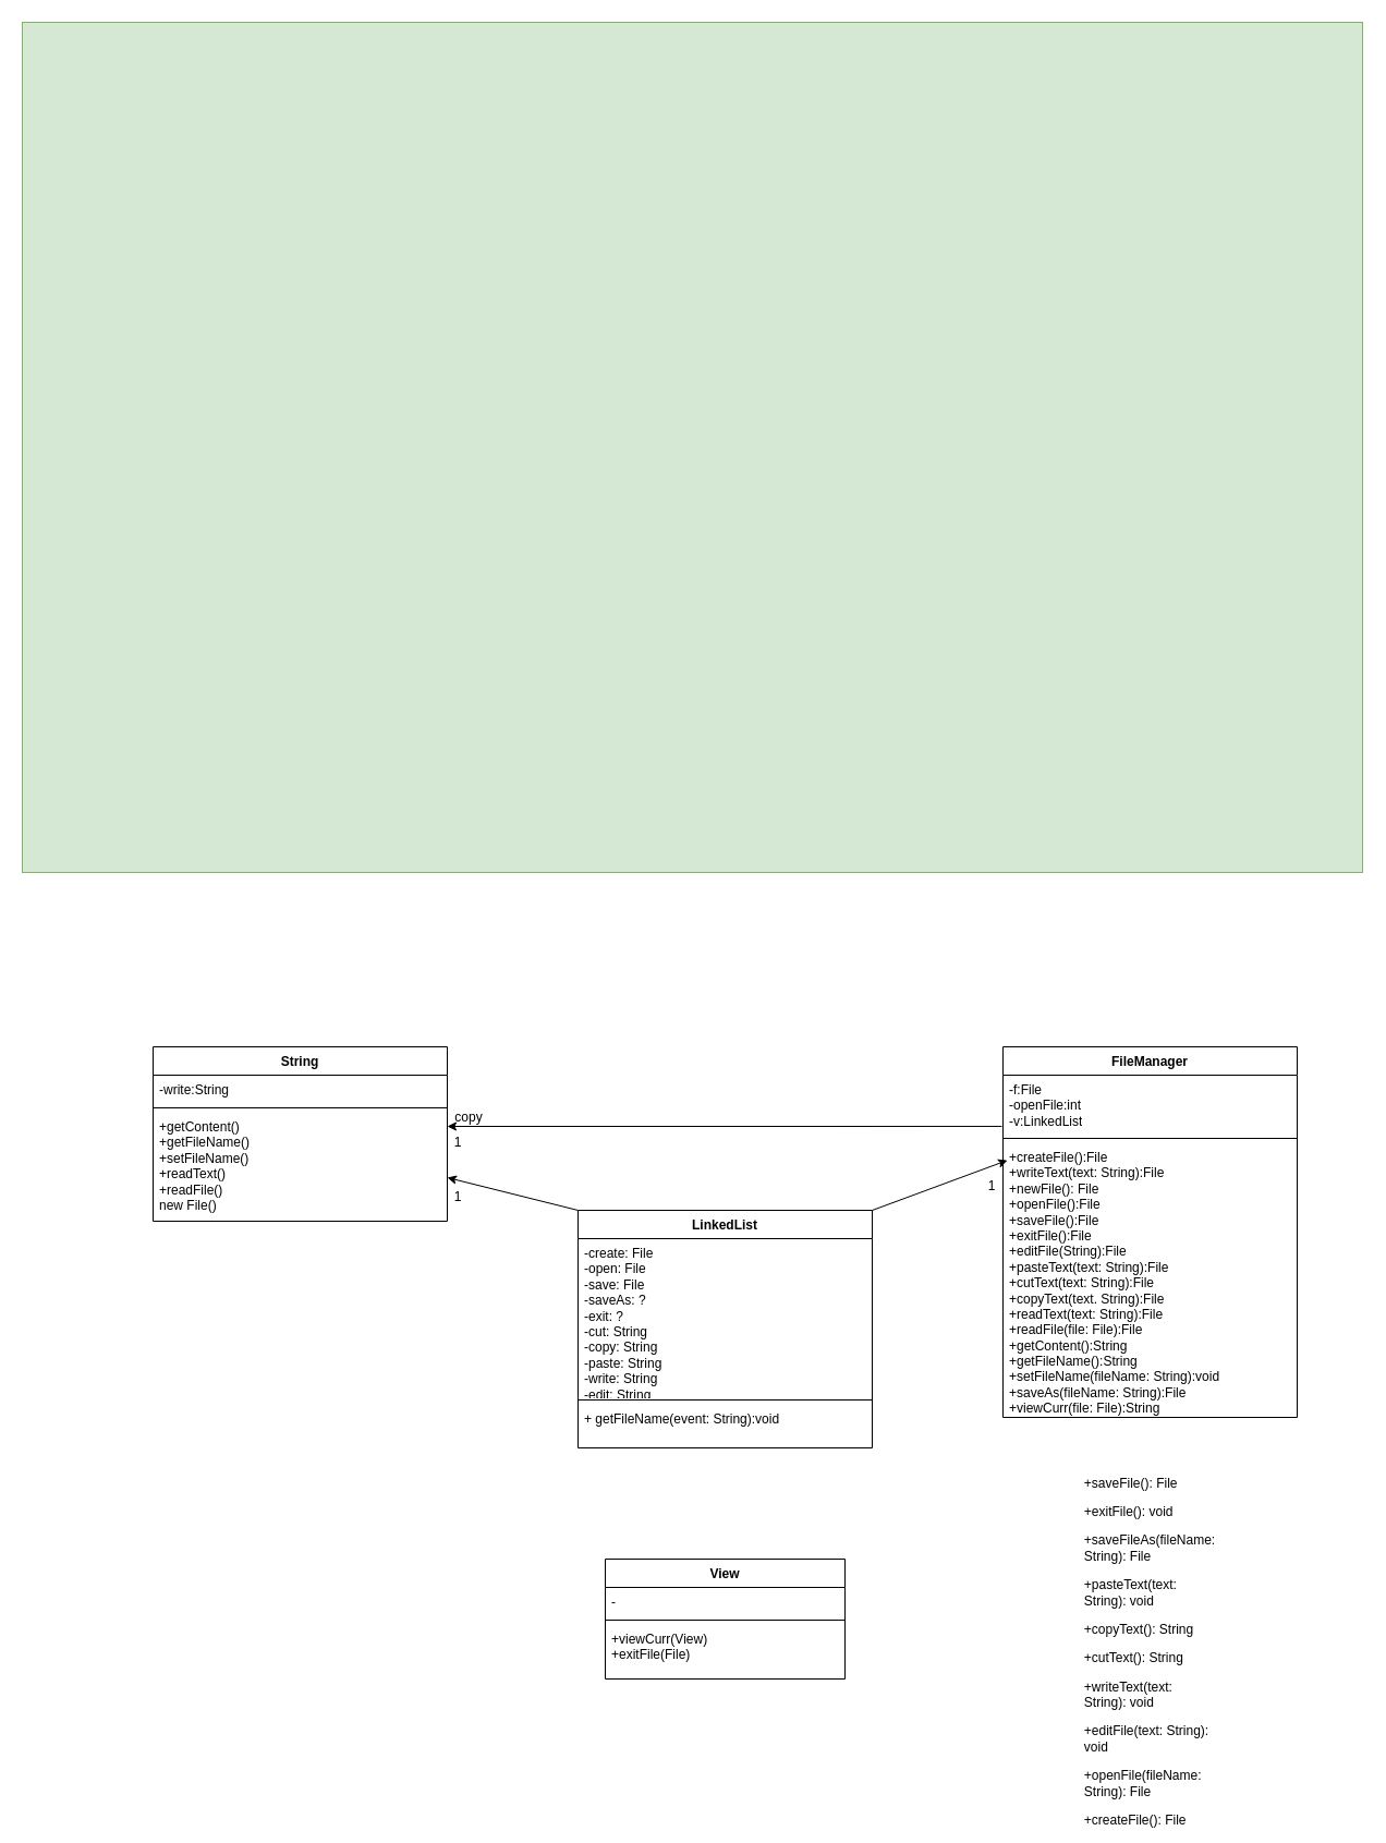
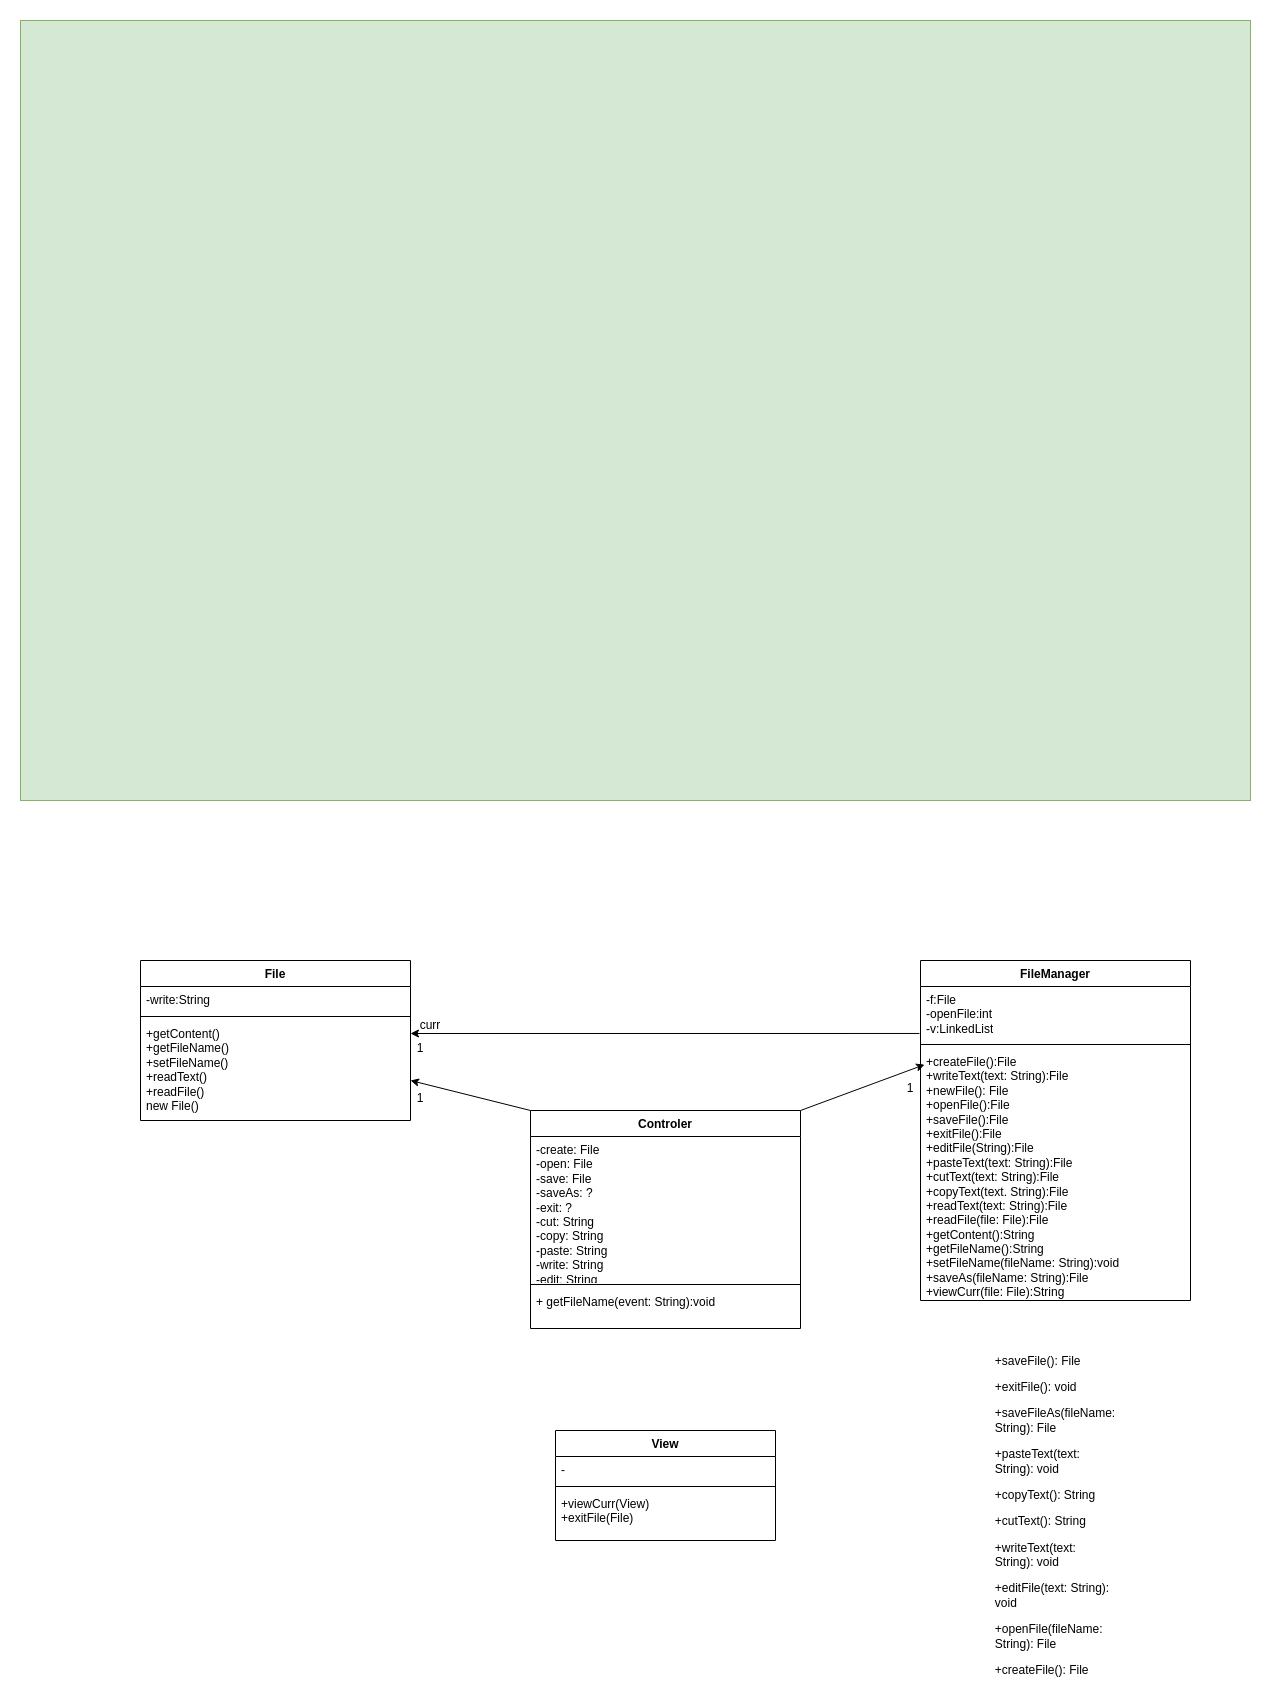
  <mxCell id="0" />
  <mxCell id="1" parent="0" />
  <mxCell id="2" value="" style="rounded=0;whiteSpace=wrap;html=1;fillColor=#d5e8d4;strokeColor=#82b366;" vertex="1" parent="1"><mxGeometry x="20" y="20" width="1230" height="780" as="geometry" /></mxCell>
- <mxCell id="3" value="LinkedList" style="swimlane;fontStyle=1;align=center;verticalAlign=top;childLayout=stackLayout;horizontal=1;startSize=26;horizontalStack=0;resizeParent=1;resizeParentMax=0;resizeLast=0;collapsible=1;marginBottom=0;whiteSpace=wrap;html=1;" vertex="1" parent="1"><mxGeometry x="530" y="1110" width="270" height="218" as="geometry" /></mxCell>
+ <mxCell id="3" value="Controler" style="swimlane;fontStyle=1;align=center;verticalAlign=top;childLayout=stackLayout;horizontal=1;startSize=26;horizontalStack=0;resizeParent=1;resizeParentMax=0;resizeLast=0;collapsible=1;marginBottom=0;whiteSpace=wrap;html=1;" vertex="1" parent="1"><mxGeometry x="530" y="1110" width="270" height="218" as="geometry" /></mxCell>
  <mxCell id="4" value="-create: File&lt;div&gt;-open: File&lt;/div&gt;&lt;div&gt;-save: File&lt;/div&gt;&lt;div&gt;-saveAs: ?&lt;/div&gt;&lt;div&gt;-exit: ?&lt;/div&gt;&lt;div&gt;-cut: String&lt;/div&gt;&lt;div&gt;-copy: String&lt;/div&gt;&lt;div&gt;-paste: String&lt;/div&gt;&lt;div&gt;-write: String&lt;/div&gt;&lt;div&gt;-edit: String&lt;/div&gt;" style="text;strokeColor=none;fillColor=none;align=left;verticalAlign=top;spacingLeft=4;spacingRight=4;overflow=hidden;rotatable=0;points=[[0,0.5],[1,0.5]];portConstraint=eastwest;whiteSpace=wrap;html=1;" vertex="1" parent="3"><mxGeometry y="26" width="270" height="144" as="geometry" /></mxCell>
  <mxCell id="5" value="" style="line;strokeWidth=1;fillColor=none;align=left;verticalAlign=middle;spacingTop=-1;spacingLeft=3;spacingRight=3;rotatable=0;labelPosition=right;points=[];portConstraint=eastwest;strokeColor=inherit;" vertex="1" parent="3"><mxGeometry y="170" width="270" height="8" as="geometry" /></mxCell>
  <mxCell id="6" value="+ getFileName(event: String):void" style="text;strokeColor=none;fillColor=none;align=left;verticalAlign=top;spacingLeft=4;spacingRight=4;overflow=hidden;rotatable=0;points=[[0,0.5],[1,0.5]];portConstraint=eastwest;whiteSpace=wrap;html=1;" vertex="1" parent="3"><mxGeometry y="178" width="270" height="40" as="geometry" /></mxCell>
  <mxCell id="7" value="View" style="swimlane;fontStyle=1;align=center;verticalAlign=top;childLayout=stackLayout;horizontal=1;startSize=26;horizontalStack=0;resizeParent=1;resizeParentMax=0;resizeLast=0;collapsible=1;marginBottom=0;whiteSpace=wrap;html=1;" vertex="1" parent="1"><mxGeometry x="555" y="1430" width="220" height="110" as="geometry" /></mxCell>
  <mxCell id="8" value="-" style="text;strokeColor=none;fillColor=none;align=left;verticalAlign=top;spacingLeft=4;spacingRight=4;overflow=hidden;rotatable=0;points=[[0,0.5],[1,0.5]];portConstraint=eastwest;whiteSpace=wrap;html=1;" vertex="1" parent="7"><mxGeometry y="26" width="220" height="26" as="geometry" /></mxCell>
  <mxCell id="9" value="" style="line;strokeWidth=1;fillColor=none;align=left;verticalAlign=middle;spacingTop=-1;spacingLeft=3;spacingRight=3;rotatable=0;labelPosition=right;points=[];portConstraint=eastwest;strokeColor=inherit;" vertex="1" parent="7"><mxGeometry y="52" width="220" height="8" as="geometry" /></mxCell>
  <mxCell id="10" value="+viewCurr(View)&lt;div&gt;+exitFile(File)&lt;/div&gt;" style="text;strokeColor=none;fillColor=none;align=left;verticalAlign=top;spacingLeft=4;spacingRight=4;overflow=hidden;rotatable=0;points=[[0,0.5],[1,0.5]];portConstraint=eastwest;whiteSpace=wrap;html=1;" vertex="1" parent="7"><mxGeometry y="60" width="220" height="50" as="geometry" /></mxCell>
- <mxCell id="11" value="String" style="swimlane;fontStyle=1;align=center;verticalAlign=top;childLayout=stackLayout;horizontal=1;startSize=26;horizontalStack=0;resizeParent=1;resizeParentMax=0;resizeLast=0;collapsible=1;marginBottom=0;whiteSpace=wrap;html=1;" vertex="1" parent="1"><mxGeometry x="140" y="960" width="270" height="160" as="geometry" /></mxCell>
+ <mxCell id="11" value="File" style="swimlane;fontStyle=1;align=center;verticalAlign=top;childLayout=stackLayout;horizontal=1;startSize=26;horizontalStack=0;resizeParent=1;resizeParentMax=0;resizeLast=0;collapsible=1;marginBottom=0;whiteSpace=wrap;html=1;" vertex="1" parent="1"><mxGeometry x="140" y="960" width="270" height="160" as="geometry" /></mxCell>
  <mxCell id="12" value="-write:String" style="text;strokeColor=none;fillColor=none;align=left;verticalAlign=top;spacingLeft=4;spacingRight=4;overflow=hidden;rotatable=0;points=[[0,0.5],[1,0.5]];portConstraint=eastwest;whiteSpace=wrap;html=1;" vertex="1" parent="11"><mxGeometry y="26" width="270" height="26" as="geometry" /></mxCell>
  <mxCell id="13" value="" style="line;strokeWidth=1;fillColor=none;align=left;verticalAlign=middle;spacingTop=-1;spacingLeft=3;spacingRight=3;rotatable=0;labelPosition=right;points=[];portConstraint=eastwest;strokeColor=inherit;" vertex="1" parent="11"><mxGeometry y="52" width="270" height="8" as="geometry" /></mxCell>
  <mxCell id="14" value="+getContent()&lt;div&gt;+getFileName()&lt;/div&gt;&lt;div&gt;+setFileName()&lt;/div&gt;&lt;div&gt;+readText()&lt;/div&gt;&lt;div&gt;+readFile()&lt;/div&gt;&lt;div&gt;new File()&lt;/div&gt;" style="text;strokeColor=none;fillColor=none;align=left;verticalAlign=top;spacingLeft=4;spacingRight=4;overflow=hidden;rotatable=0;points=[[0,0.5],[1,0.5]];portConstraint=eastwest;whiteSpace=wrap;html=1;" vertex="1" parent="11"><mxGeometry y="60" width="270" height="100" as="geometry" /></mxCell>
  <mxCell id="15" value="FileManager" style="swimlane;fontStyle=1;align=center;verticalAlign=top;childLayout=stackLayout;horizontal=1;startSize=26;horizontalStack=0;resizeParent=1;resizeParentMax=0;resizeLast=0;collapsible=1;marginBottom=0;whiteSpace=wrap;html=1;" vertex="1" parent="1"><mxGeometry x="920" y="960" width="270" height="340" as="geometry" /></mxCell>
  <mxCell id="16" value="-f:File&lt;div&gt;-openFile:int&lt;/div&gt;&lt;div&gt;-v:LinkedList&lt;/div&gt;" style="text;strokeColor=none;fillColor=none;align=left;verticalAlign=top;spacingLeft=4;spacingRight=4;overflow=hidden;rotatable=0;points=[[0,0.5],[1,0.5]];portConstraint=eastwest;whiteSpace=wrap;html=1;" vertex="1" parent="15"><mxGeometry y="26" width="270" height="54" as="geometry" /></mxCell>
  <mxCell id="17" value="" style="line;strokeWidth=1;fillColor=none;align=left;verticalAlign=middle;spacingTop=-1;spacingLeft=3;spacingRight=3;rotatable=0;labelPosition=right;points=[];portConstraint=eastwest;strokeColor=inherit;" vertex="1" parent="15"><mxGeometry y="80" width="270" height="8" as="geometry" /></mxCell>
  <mxCell id="18" value="+createFile():File&lt;div&gt;+writeText(text: String):File&lt;br&gt;&lt;div&gt;&lt;div&gt;+newFile(): File&lt;br&gt;&lt;div&gt;+openFile():File&lt;/div&gt;&lt;div&gt;+saveFile():File&lt;/div&gt;&lt;div&gt;+exitFile():File&lt;/div&gt;&lt;div&gt;+editFile(String):File&lt;/div&gt;&lt;div&gt;+pasteText(text: String):File&lt;/div&gt;&lt;div&gt;+cutText(text: String):File&lt;/div&gt;&lt;div&gt;+copyText(text. String):File&lt;/div&gt;&lt;div&gt;+readText(text: String):File&lt;/div&gt;&lt;div&gt;+readFile(file: File):File&lt;/div&gt;&lt;div&gt;+getContent():&lt;span style=&quot;font-size: 12.0px;&quot;&gt;String&lt;/span&gt;&lt;/div&gt;&lt;div&gt;+getFileName():&lt;span style=&quot;font-size: 12.0px;&quot;&gt;String&lt;/span&gt;&lt;/div&gt;&lt;div&gt;+setFileName(fileName: String):void&lt;/div&gt;&lt;div&gt;+saveAs(fileName: String):File&lt;/div&gt;&lt;div&gt;+viewCurr(file: File):String&lt;/div&gt;&lt;div&gt;&lt;br&gt;&lt;/div&gt;&lt;div&gt;&lt;br&gt;&lt;/div&gt;&lt;/div&gt;&lt;/div&gt;&lt;/div&gt;" style="text;strokeColor=none;fillColor=none;align=left;verticalAlign=top;spacingLeft=4;spacingRight=4;overflow=hidden;rotatable=0;points=[[0,0.5],[1,0.5]];portConstraint=eastwest;whiteSpace=wrap;html=1;" vertex="1" parent="15"><mxGeometry y="88" width="270" height="252" as="geometry" /></mxCell>
  <mxCell id="19" value="&lt;p style=&quot;text-align: start;&quot; data-pm-slice=&quot;0 0 []&quot;&gt;+saveFile(): File&lt;/p&gt;&lt;p style=&quot;text-align: start;&quot;&gt;+exitFile(): void&lt;/p&gt;&lt;p style=&quot;text-align: start;&quot;&gt;+saveFileAs(fileName: String): File&lt;/p&gt;&lt;p style=&quot;text-align: start;&quot;&gt;+pasteText(text: String): void&lt;/p&gt;&lt;p style=&quot;text-align: start;&quot;&gt;+copyText(): String&lt;/p&gt;&lt;p style=&quot;text-align: start;&quot;&gt;+cutText(): String&lt;/p&gt;&lt;p style=&quot;text-align: start;&quot;&gt;+writeText(text: String): void&lt;/p&gt;&lt;p style=&quot;text-align: start;&quot;&gt;+editFile(text: String): void&lt;/p&gt;&lt;p style=&quot;text-align: start;&quot;&gt;+openFile(fileName: String): File&lt;/p&gt;&lt;p style=&quot;text-align: start;&quot;&gt;+createFile(): File&lt;/p&gt;" style="text;html=1;align=center;verticalAlign=middle;whiteSpace=wrap;rounded=0;" vertex="1" parent="1"><mxGeometry x="1025" y="1500" width="60" height="30" as="geometry" /></mxCell>
  <mxCell id="20" value="" style="endArrow=classic;html=1;rounded=0;exitX=-0.004;exitY=0.87;exitDx=0;exitDy=0;exitPerimeter=0;" edge="1" parent="1" source="16"><mxGeometry width="50" height="50" relative="1" as="geometry"><mxPoint x="630" y="1160" as="sourcePoint" /><mxPoint x="410" y="1033" as="targetPoint" /></mxGeometry></mxCell>
- <mxCell id="21" value="copy" style="text;html=1;align=center;verticalAlign=middle;whiteSpace=wrap;rounded=0;" vertex="1" parent="1"><mxGeometry x="400" y="1010" width="60" height="30" as="geometry" /></mxCell>
+ <mxCell id="21" value="curr" style="text;html=1;align=center;verticalAlign=middle;whiteSpace=wrap;rounded=0;" vertex="1" parent="1"><mxGeometry x="400" y="1010" width="60" height="30" as="geometry" /></mxCell>
  <mxCell id="22" value="1&lt;div&gt;&lt;br&gt;&lt;/div&gt;" style="text;html=1;align=center;verticalAlign=middle;whiteSpace=wrap;rounded=0;" vertex="1" parent="1"><mxGeometry x="390" y="1040" width="60" height="30" as="geometry" /></mxCell>
  <mxCell id="23" value="" style="endArrow=classic;html=1;rounded=0;exitX=1;exitY=0;exitDx=0;exitDy=0;entryX=0.015;entryY=0.064;entryDx=0;entryDy=0;entryPerimeter=0;" edge="1" parent="1" source="3" target="18"><mxGeometry width="50" height="50" relative="1" as="geometry"><mxPoint x="640" y="1150" as="sourcePoint" /><mxPoint x="690" y="1100" as="targetPoint" /></mxGeometry></mxCell>
  <mxCell id="24" value="1&lt;div&gt;&lt;br&gt;&lt;/div&gt;" style="text;html=1;align=center;verticalAlign=middle;whiteSpace=wrap;rounded=0;" vertex="1" parent="1"><mxGeometry x="880" y="1080" width="60" height="30" as="geometry" /></mxCell>
  <mxCell id="25" value="" style="endArrow=classic;html=1;rounded=0;exitX=0;exitY=0;exitDx=0;exitDy=0;" edge="1" parent="1" source="3"><mxGeometry width="50" height="50" relative="1" as="geometry"><mxPoint x="680" y="1260" as="sourcePoint" /><mxPoint x="410" y="1080" as="targetPoint" /></mxGeometry></mxCell>
  <mxCell id="26" value="1&lt;div&gt;&lt;br&gt;&lt;/div&gt;" style="text;html=1;align=center;verticalAlign=middle;whiteSpace=wrap;rounded=0;" vertex="1" parent="1"><mxGeometry x="390" y="1090" width="60" height="30" as="geometry" /></mxCell>
